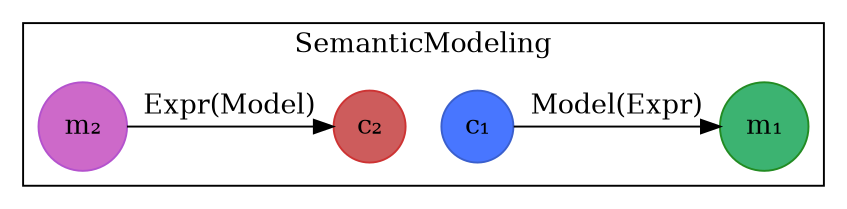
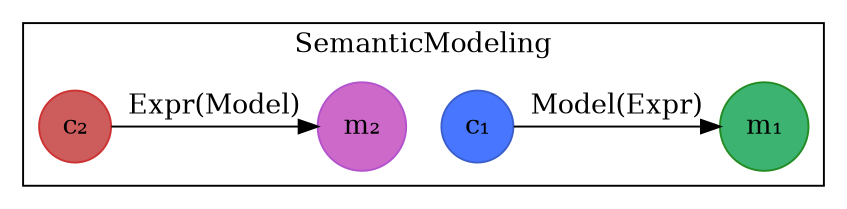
  digraph {
    fontname="DejaVu Serif"
    node [fontname="DejaVu Serif" shape=circle style=filled]
    edge [fontname="DejaVu Serif"]
    n1 [color=royalblue3 fillcolor=royalblue1 label="c₁"]
    n2 [color=forestgreen fillcolor=mediumseagreen label="m₁"]
    n3 [color=brown3 fillcolor=indianred label="c₂"]
    n4 [color=mediumorchid3 fillcolor=orchid3 label="m₂"]
    subgraph cluster_1 {
      label=SemanticModeling
      subgraph sub_2 {
        label=SemanticModeling
        rank=same
        n1
        n2
      }
      subgraph sub_3 {
        label=SemanticModeling
        rank=same
        n3
        n4
      }
    }
    n1 -> n2 [label="Model(Expr)"]
-   n4 -> n3 [label="Expr(Model)"]
+   n3 -> n4 [label="Expr(Model)"]
  }
